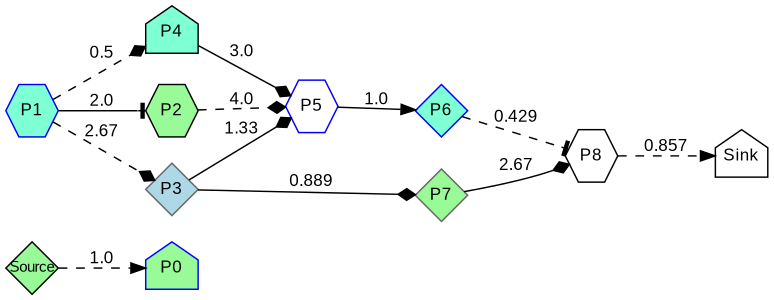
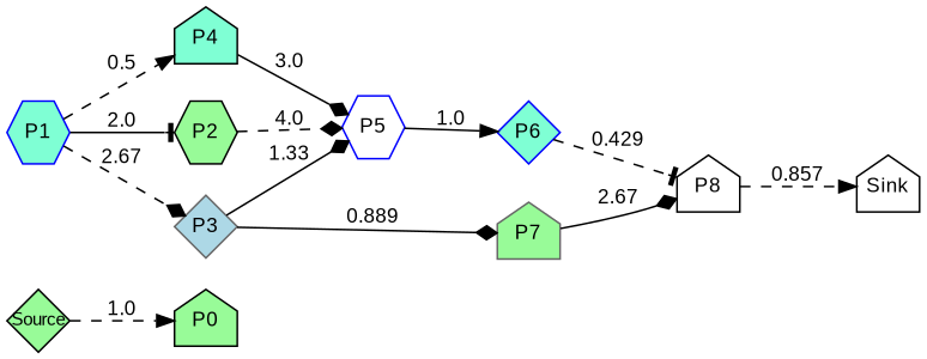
  digraph {
    rankdir=LR
    splines=true
    node [color=black fillcolor=palegreen fixedsize=true fontcolor=black fontname=arial fontsize=12 margin=0 shape=house style=filled]
    edge [arrowhead=diamond fontcolor=black fontname=arial fontsize=12 margin=0 style=dashed]
    n1 [fontsize=10 label=Source shape=diamond width=0.5]
-   n2 [color=blue label=P0 width=0.5]
+   n2 [label=P0 width=0.5]
    n3 [color=blue fillcolor=aquamarine label=P1 shape=hexagon width=0.5]
    n4 [label=P2 shape=hexagon width=0.5]
    n5 [color=gray40 fillcolor=lightblue label=P3 shape=diamond width=0.5]
    n6 [fillcolor=aquamarine label=P4 width=0.5]
    n7 [color=blue fillcolor=white label=P5 shape=hexagon width=0.5]
    n8 [color=blue fillcolor=aquamarine label=P6 shape=diamond width=0.5]
-   n9 [color=gray40 label=P7 shape=diamond width=0.5]
-   n10 [fillcolor=white label=P8 shape=hexagon width=0.5]
+   n9 [color=gray40 label=P7 width=0.5]
+   n10 [fillcolor=white label=P8 width=0.5]
    n11 [fillcolor=white label=Sink width=0.5]
    subgraph sub_1 {
      rank=same
      n1
    }
    subgraph sub_2 {
      rank=same
      n2
    }
    subgraph sub_3 {
      rank=same
      n3
    }
    subgraph sub_4 {
      rank=same
      n4
      n5
      n6
    }
    subgraph sub_5 {
      rank=same
      n7
    }
    subgraph sub_6 {
      rank=same
      n8
      n9
    }
    subgraph sub_7 {
      rank=same
      n10
    }
    subgraph sub_8 {
      rank=same
      n11
    }
    n1 -> n2 [arrowhead=normal label=1.0]
    n3 -> n4 [arrowhead=tee label=2.0 style=solid]
    n3 -> n5 [label=2.67]
-   n3 -> n6 [label=0.5]
+   n3 -> n6 [arrowhead=normal label=0.5]
    n4 -> n7 [label=4.0]
    n5 -> n7 [label=1.33 style=solid]
    n5 -> n9 [label=0.889 style=solid]
    n6 -> n7 [label=3.0 style=solid]
    n7 -> n8 [arrowhead=normal label=1.0 style=solid]
    n8 -> n10 [arrowhead=tee label=0.429]
    n9 -> n10 [label=2.67 style=solid]
    n10 -> n11 [arrowhead=normal label=0.857]
  }
